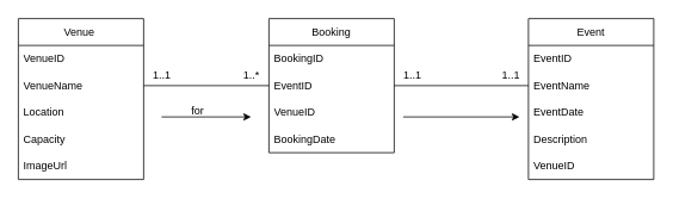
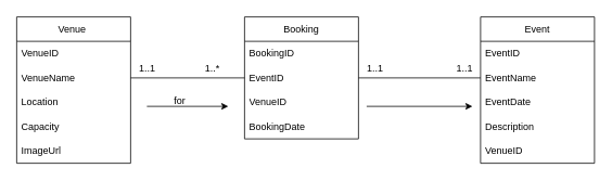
  <mxCell id="0" />
  <mxCell id="1" parent="0" />
  <mxCell id="2" value="Venue&amp;nbsp;" style="swimlane;fontStyle=0;childLayout=stackLayout;horizontal=1;startSize=30;horizontalStack=0;resizeParent=1;resizeParentMax=0;resizeLast=0;collapsible=1;marginBottom=0;whiteSpace=wrap;html=1;" parent="1" vertex="1"><mxGeometry x="20" y="20" width="140" height="180" as="geometry" /></mxCell>
  <mxCell id="3" value="VenueID" style="text;strokeColor=none;fillColor=none;align=left;verticalAlign=middle;spacingLeft=4;spacingRight=4;overflow=hidden;points=[[0,0.5],[1,0.5]];portConstraint=eastwest;rotatable=0;whiteSpace=wrap;html=1;" parent="2" vertex="1"><mxGeometry y="30" width="140" height="30" as="geometry" /></mxCell>
  <mxCell id="4" value="VenueName" style="text;strokeColor=none;fillColor=none;align=left;verticalAlign=middle;spacingLeft=4;spacingRight=4;overflow=hidden;points=[[0,0.5],[1,0.5]];portConstraint=eastwest;rotatable=0;whiteSpace=wrap;html=1;" parent="2" vertex="1"><mxGeometry y="60" width="140" height="30" as="geometry" /></mxCell>
  <mxCell id="5" value="Location" style="text;strokeColor=none;fillColor=none;align=left;verticalAlign=middle;spacingLeft=4;spacingRight=4;overflow=hidden;points=[[0,0.5],[1,0.5]];portConstraint=eastwest;rotatable=0;whiteSpace=wrap;html=1;" parent="2" vertex="1"><mxGeometry y="90" width="140" height="30" as="geometry" /></mxCell>
  <mxCell id="6" value="Capacity&amp;nbsp;" style="text;strokeColor=none;fillColor=none;align=left;verticalAlign=middle;spacingLeft=4;spacingRight=4;overflow=hidden;points=[[0,0.5],[1,0.5]];portConstraint=eastwest;rotatable=0;whiteSpace=wrap;html=1;" parent="2" vertex="1"><mxGeometry y="120" width="140" height="30" as="geometry" /></mxCell>
  <mxCell id="7" value="ImageUrl" style="text;strokeColor=none;fillColor=none;align=left;verticalAlign=middle;spacingLeft=4;spacingRight=4;overflow=hidden;points=[[0,0.5],[1,0.5]];portConstraint=eastwest;rotatable=0;whiteSpace=wrap;html=1;" parent="2" vertex="1"><mxGeometry y="150" width="140" height="30" as="geometry" /></mxCell>
  <mxCell id="8" value="Event" style="swimlane;fontStyle=0;childLayout=stackLayout;horizontal=1;startSize=30;horizontalStack=0;resizeParent=1;resizeParentMax=0;resizeLast=0;collapsible=1;marginBottom=0;whiteSpace=wrap;html=1;" parent="1" vertex="1"><mxGeometry x="590" y="20" width="140" height="180" as="geometry" /></mxCell>
  <mxCell id="9" value="EventID" style="text;strokeColor=none;fillColor=none;align=left;verticalAlign=middle;spacingLeft=4;spacingRight=4;overflow=hidden;points=[[0,0.5],[1,0.5]];portConstraint=eastwest;rotatable=0;whiteSpace=wrap;html=1;" parent="8" vertex="1"><mxGeometry y="30" width="140" height="30" as="geometry" /></mxCell>
  <mxCell id="10" value="EventName" style="text;strokeColor=none;fillColor=none;align=left;verticalAlign=middle;spacingLeft=4;spacingRight=4;overflow=hidden;points=[[0,0.5],[1,0.5]];portConstraint=eastwest;rotatable=0;whiteSpace=wrap;html=1;" parent="8" vertex="1"><mxGeometry y="60" width="140" height="30" as="geometry" /></mxCell>
  <mxCell id="11" value="EventDate" style="text;strokeColor=none;fillColor=none;align=left;verticalAlign=middle;spacingLeft=4;spacingRight=4;overflow=hidden;points=[[0,0.5],[1,0.5]];portConstraint=eastwest;rotatable=0;whiteSpace=wrap;html=1;" parent="8" vertex="1"><mxGeometry y="90" width="140" height="30" as="geometry" /></mxCell>
  <mxCell id="12" value="Description" style="text;strokeColor=none;fillColor=none;align=left;verticalAlign=middle;spacingLeft=4;spacingRight=4;overflow=hidden;points=[[0,0.5],[1,0.5]];portConstraint=eastwest;rotatable=0;whiteSpace=wrap;html=1;" parent="8" vertex="1"><mxGeometry y="120" width="140" height="30" as="geometry" /></mxCell>
  <mxCell id="13" value="VenueID" style="text;strokeColor=none;fillColor=none;align=left;verticalAlign=middle;spacingLeft=4;spacingRight=4;overflow=hidden;points=[[0,0.5],[1,0.5]];portConstraint=eastwest;rotatable=0;whiteSpace=wrap;html=1;" parent="8" vertex="1"><mxGeometry y="150" width="140" height="30" as="geometry" /></mxCell>
  <mxCell id="14" value="Booking" style="swimlane;fontStyle=0;childLayout=stackLayout;horizontal=1;startSize=30;horizontalStack=0;resizeParent=1;resizeParentMax=0;resizeLast=0;collapsible=1;marginBottom=0;whiteSpace=wrap;html=1;" parent="1" vertex="1"><mxGeometry x="300" y="20" width="140" height="150" as="geometry" /></mxCell>
  <mxCell id="15" value="BookingID&amp;nbsp;" style="text;strokeColor=none;fillColor=none;align=left;verticalAlign=middle;spacingLeft=4;spacingRight=4;overflow=hidden;points=[[0,0.5],[1,0.5]];portConstraint=eastwest;rotatable=0;whiteSpace=wrap;html=1;" parent="14" vertex="1"><mxGeometry y="30" width="140" height="30" as="geometry" /></mxCell>
  <mxCell id="16" value="EventID" style="text;strokeColor=none;fillColor=none;align=left;verticalAlign=middle;spacingLeft=4;spacingRight=4;overflow=hidden;points=[[0,0.5],[1,0.5]];portConstraint=eastwest;rotatable=0;whiteSpace=wrap;html=1;" parent="14" vertex="1"><mxGeometry y="60" width="140" height="30" as="geometry" /></mxCell>
  <mxCell id="17" value="VenueID" style="text;strokeColor=none;fillColor=none;align=left;verticalAlign=middle;spacingLeft=4;spacingRight=4;overflow=hidden;points=[[0,0.5],[1,0.5]];portConstraint=eastwest;rotatable=0;whiteSpace=wrap;html=1;" parent="14" vertex="1"><mxGeometry y="90" width="140" height="30" as="geometry" /></mxCell>
  <mxCell id="18" value="BookingDate" style="text;strokeColor=none;fillColor=none;align=left;verticalAlign=middle;spacingLeft=4;spacingRight=4;overflow=hidden;points=[[0,0.5],[1,0.5]];portConstraint=eastwest;rotatable=0;whiteSpace=wrap;html=1;" parent="14" vertex="1"><mxGeometry y="120" width="140" height="30" as="geometry" /></mxCell>
  <mxCell id="19" style="edgeStyle=orthogonalEdgeStyle;rounded=0;orthogonalLoop=1;jettySize=auto;html=1;exitX=1;exitY=0.5;exitDx=0;exitDy=0;endArrow=none;startFill=0;" parent="1" source="4" target="16" edge="1"><mxGeometry relative="1" as="geometry" /></mxCell>
  <mxCell id="20" style="edgeStyle=orthogonalEdgeStyle;rounded=0;orthogonalLoop=1;jettySize=auto;html=1;exitX=0;exitY=0.5;exitDx=0;exitDy=0;entryX=1;entryY=0.5;entryDx=0;entryDy=0;endArrow=none;startFill=0;" parent="1" source="10" target="16" edge="1"><mxGeometry relative="1" as="geometry" /></mxCell>
  <mxCell id="21" value="" style="endArrow=classic;html=1;rounded=0;" parent="1" edge="1"><mxGeometry width="50" height="50" relative="1" as="geometry"><mxPoint x="180" y="130" as="sourcePoint" /><mxPoint x="280" y="130" as="targetPoint" /></mxGeometry></mxCell>
  <mxCell id="22" value="" style="endArrow=classic;html=1;rounded=0;" parent="1" edge="1"><mxGeometry width="50" height="50" relative="1" as="geometry"><mxPoint x="450" y="130" as="sourcePoint" /><mxPoint x="580" y="130" as="targetPoint" /></mxGeometry></mxCell>
  <mxCell id="23" value="for" style="text;html=1;align=center;verticalAlign=middle;resizable=0;points=[];autosize=1;strokeColor=none;fillColor=none;" vertex="1" parent="1"><mxGeometry x="195" y="108" width="50" height="30" as="geometry" /></mxCell>
- <mxCell id="24" value="1..*" style="text;html=1;align=center;verticalAlign=middle;resizable=0;points=[];autosize=1;strokeColor=none;fillColor=none;" vertex="1" parent="1"><mxGeometry x="260" y="68" width="40" height="30" as="geometry" /></mxCell>
+ <mxCell id="24" value="1..*" style="text;html=1;align=center;verticalAlign=middle;resizable=0;points=[];autosize=1;strokeColor=none;fillColor=none;" vertex="1" parent="1"><mxGeometry x="240" y="68" width="40" height="30" as="geometry" /></mxCell>
  <mxCell id="25" value="1..1" style="text;html=1;align=center;verticalAlign=middle;resizable=0;points=[];autosize=1;strokeColor=none;fillColor=none;" vertex="1" parent="1"><mxGeometry x="160" y="68" width="40" height="30" as="geometry" /></mxCell>
  <mxCell id="26" value="1..1" style="text;html=1;align=center;verticalAlign=middle;resizable=0;points=[];autosize=1;strokeColor=none;fillColor=none;" vertex="1" parent="1"><mxGeometry x="550" y="68" width="40" height="30" as="geometry" /></mxCell>
  <mxCell id="27" value="1..1" style="text;html=1;align=center;verticalAlign=middle;resizable=0;points=[];autosize=1;strokeColor=none;fillColor=none;" vertex="1" parent="1"><mxGeometry x="440" y="68" width="40" height="30" as="geometry" /></mxCell>
